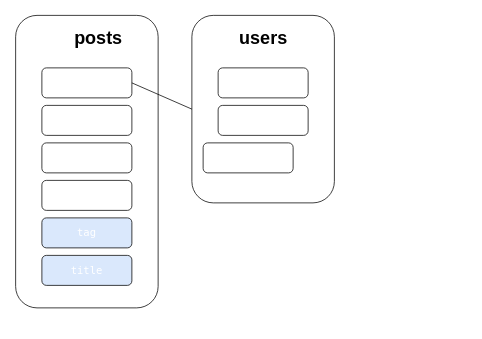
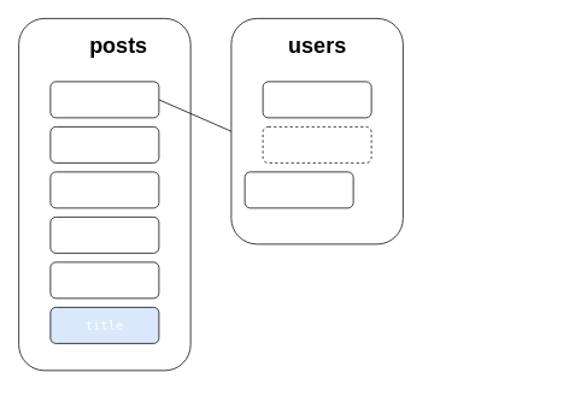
  <mxCell id="0" />
  <mxCell id="1" parent="0" />
  <mxCell id="2" value="" style="rounded=1;whiteSpace=wrap;html=1;" parent="1" vertex="1"><mxGeometry x="20" y="20" width="190" height="390" as="geometry" /></mxCell>
  <mxCell id="3" value="&lt;span style=&quot;font-family: &amp;quot;Roboto Mono&amp;quot;, monospace; font-size: 14px; text-align: start;&quot;&gt;&lt;font color=&quot;#ffffff&quot;&gt;author_id&lt;/font&gt;&lt;/span&gt;" style="rounded=1;whiteSpace=wrap;html=1;" parent="1" vertex="1"><mxGeometry x="55" y="90" width="120" height="40" as="geometry" /></mxCell>
  <mxCell id="4" value="&lt;span style=&quot;font-family: &amp;quot;Roboto Mono&amp;quot;, monospace; font-size: 14px; text-align: start;&quot;&gt;&lt;font color=&quot;#ffffff&quot;&gt;content&lt;/font&gt;&lt;/span&gt;" style="rounded=1;whiteSpace=wrap;html=1;" parent="1" vertex="1"><mxGeometry x="55" y="140" width="120" height="40" as="geometry" /></mxCell>
  <mxCell id="5" value="&lt;div style=&quot;text-align: start;&quot;&gt;&lt;span style=&quot;background-color: initial; font-size: 14px;&quot;&gt;&lt;font face=&quot;Roboto Mono, monospace&quot; color=&quot;#ffffff&quot;&gt;created_time&lt;/font&gt;&lt;/span&gt;&lt;/div&gt;" style="rounded=1;whiteSpace=wrap;html=1;" parent="1" vertex="1"><mxGeometry x="55" y="190" width="120" height="40" as="geometry" /></mxCell>
  <mxCell id="6" value="&lt;span style=&quot;font-family: &amp;quot;Roboto Mono&amp;quot;, monospace; font-size: 14px; text-align: start;&quot;&gt;&lt;font color=&quot;#ffffff&quot;&gt;id（貼文的id）&lt;/font&gt;&lt;/span&gt;" style="rounded=1;whiteSpace=wrap;html=1;" parent="1" vertex="1"><mxGeometry x="55" y="240" width="120" height="40" as="geometry" /></mxCell>
- <mxCell id="7" value="&lt;div style=&quot;text-align: start;&quot;&gt;&lt;font face=&quot;Roboto Mono, monospace&quot; color=&quot;#ffffff&quot;&gt;&lt;span style=&quot;font-size: 14px;&quot;&gt;tag&lt;/span&gt;&lt;/font&gt;&lt;/div&gt;" style="rounded=1;whiteSpace=wrap;html=1;fillColor=#dae8fc;" parent="1" vertex="1"><mxGeometry x="55" y="290" width="120" height="40" as="geometry" /></mxCell>
+ <mxCell id="7" value="&lt;div style=&quot;text-align: start;&quot;&gt;&lt;font face=&quot;Roboto Mono, monospace&quot; color=&quot;#ffffff&quot;&gt;&lt;span style=&quot;font-size: 14px;&quot;&gt;tag&lt;/span&gt;&lt;/font&gt;&lt;/div&gt;" style="rounded=1;whiteSpace=wrap;html=1;" parent="1" vertex="1"><mxGeometry x="55" y="290" width="120" height="40" as="geometry" /></mxCell>
  <mxCell id="8" value="&lt;span style=&quot;font-family: &amp;quot;Roboto Mono&amp;quot;, monospace; font-size: 14px; text-align: start;&quot;&gt;&lt;font color=&quot;#ffffff&quot;&gt;title&lt;/font&gt;&lt;/span&gt;" style="rounded=1;whiteSpace=wrap;html=1;fillColor=#dae8fc;" parent="1" vertex="1"><mxGeometry x="55" y="340" width="120" height="40" as="geometry" /></mxCell>
  <mxCell id="9" value="&lt;div style=&quot;font-size: 12px;&quot;&gt;&lt;font style=&quot;font-size: 12px;&quot;&gt;Search the specific user via email.&lt;/font&gt;&lt;/div&gt;&lt;div style=&quot;font-size: 12px;&quot;&gt;&lt;font style=&quot;font-size: 12px;&quot;&gt;● Send the friend request to the user.&lt;/font&gt;&lt;/div&gt;&lt;div style=&quot;font-size: 12px;&quot;&gt;&lt;font style=&quot;font-size: 12px;&quot;&gt;● Show all friend invitations in Console/Logcat instantly.&lt;/font&gt;&lt;/div&gt;&lt;div style=&quot;font-size: 12px;&quot;&gt;&lt;font style=&quot;font-size: 12px;&quot;&gt;● Accept the invitation and add to the friend list.&lt;/font&gt;&lt;/div&gt;&lt;div style=&quot;font-size: 12px;&quot;&gt;&lt;font style=&quot;font-size: 12px;&quot;&gt;● (Optional) Search Articles:&lt;/font&gt;&lt;/div&gt;&lt;div style=&quot;font-size: 12px;&quot;&gt;&lt;font style=&quot;font-size: 12px;&quot;&gt;&lt;span style=&quot;white-space: pre;&quot;&gt;&#09;&lt;/span&gt;○ Search all articles via a specific friend.&lt;/font&gt;&lt;/div&gt;&lt;div style=&quot;font-size: 12px;&quot;&gt;&lt;font style=&quot;font-size: 12px;&quot;&gt;&lt;span style=&quot;white-space: pre;&quot;&gt;&#09;&lt;/span&gt;○ Search all articles via a specific friend and a specific tag.&lt;/font&gt;&lt;/div&gt;" style="text;strokeColor=none;fillColor=none;html=1;fontSize=24;fontStyle=1;verticalAlign=middle;align=left;labelBackgroundColor=none;fontColor=#FFFFFF;" parent="1" vertex="1"><mxGeometry x="255" y="290" width="365" height="140" as="geometry" /></mxCell>
  <mxCell id="10" value="posts" style="text;strokeColor=none;fillColor=none;html=1;fontSize=24;fontStyle=1;verticalAlign=middle;align=center;" vertex="1" parent="1"><mxGeometry x="80" y="30" width="100" height="40" as="geometry" /></mxCell>
  <mxCell id="11" value="" style="rounded=1;whiteSpace=wrap;html=1;" vertex="1" parent="1"><mxGeometry x="255" y="20" width="190" height="250" as="geometry" /></mxCell>
  <mxCell id="12" value="&lt;span style=&quot;font-family: &amp;quot;Roboto Mono&amp;quot;, monospace; font-size: 14px; text-align: start;&quot;&gt;&lt;font color=&quot;#ffffff&quot;&gt;email&lt;/font&gt;&lt;/span&gt;" style="rounded=1;whiteSpace=wrap;html=1;" vertex="1" parent="1"><mxGeometry x="290" y="90" width="120" height="40" as="geometry" /></mxCell>
- <mxCell id="13" value="&lt;span style=&quot;font-family: &amp;quot;Roboto Mono&amp;quot;, monospace; font-size: 14px; text-align: start;&quot;&gt;&lt;font color=&quot;#ffffff&quot;&gt;id&lt;/font&gt;&lt;/span&gt;" style="rounded=1;whiteSpace=wrap;html=1;" vertex="1" parent="1"><mxGeometry x="290" y="140" width="120" height="40" as="geometry" /></mxCell>
+ <mxCell id="13" value="&lt;span style=&quot;font-family: &amp;quot;Roboto Mono&amp;quot;, monospace; font-size: 14px; text-align: start;&quot;&gt;&lt;font color=&quot;#ffffff&quot;&gt;id&lt;/font&gt;&lt;/span&gt;" style="rounded=1;whiteSpace=wrap;html=1;dashed=1;" vertex="1" parent="1"><mxGeometry x="290" y="140" width="120" height="40" as="geometry" /></mxCell>
  <mxCell id="14" value="&lt;div style=&quot;text-align: start;&quot;&gt;&lt;span style=&quot;background-color: initial; font-size: 14px;&quot;&gt;&lt;font face=&quot;Roboto Mono, monospace&quot; color=&quot;#ffffff&quot;&gt;name&lt;/font&gt;&lt;/span&gt;&lt;/div&gt;" style="rounded=1;whiteSpace=wrap;html=1;" vertex="1" parent="1"><mxGeometry x="270" y="190" width="120" height="40" as="geometry" /></mxCell>
  <mxCell id="15" value="users" style="text;strokeColor=none;fillColor=none;html=1;fontSize=24;fontStyle=1;verticalAlign=middle;align=center;" vertex="1" parent="1"><mxGeometry x="300" y="30" width="100" height="40" as="geometry" /></mxCell>
  <mxCell id="16" value="" style="endArrow=none;html=1;exitX=1;exitY=0.5;exitDx=0;exitDy=0;entryX=0;entryY=0.5;entryDx=0;entryDy=0;" edge="1" parent="1" source="3" target="11"><mxGeometry width="50" height="50" relative="1" as="geometry"><mxPoint x="225" y="180" as="sourcePoint" /><mxPoint x="275" y="130" as="targetPoint" /></mxGeometry></mxCell>
